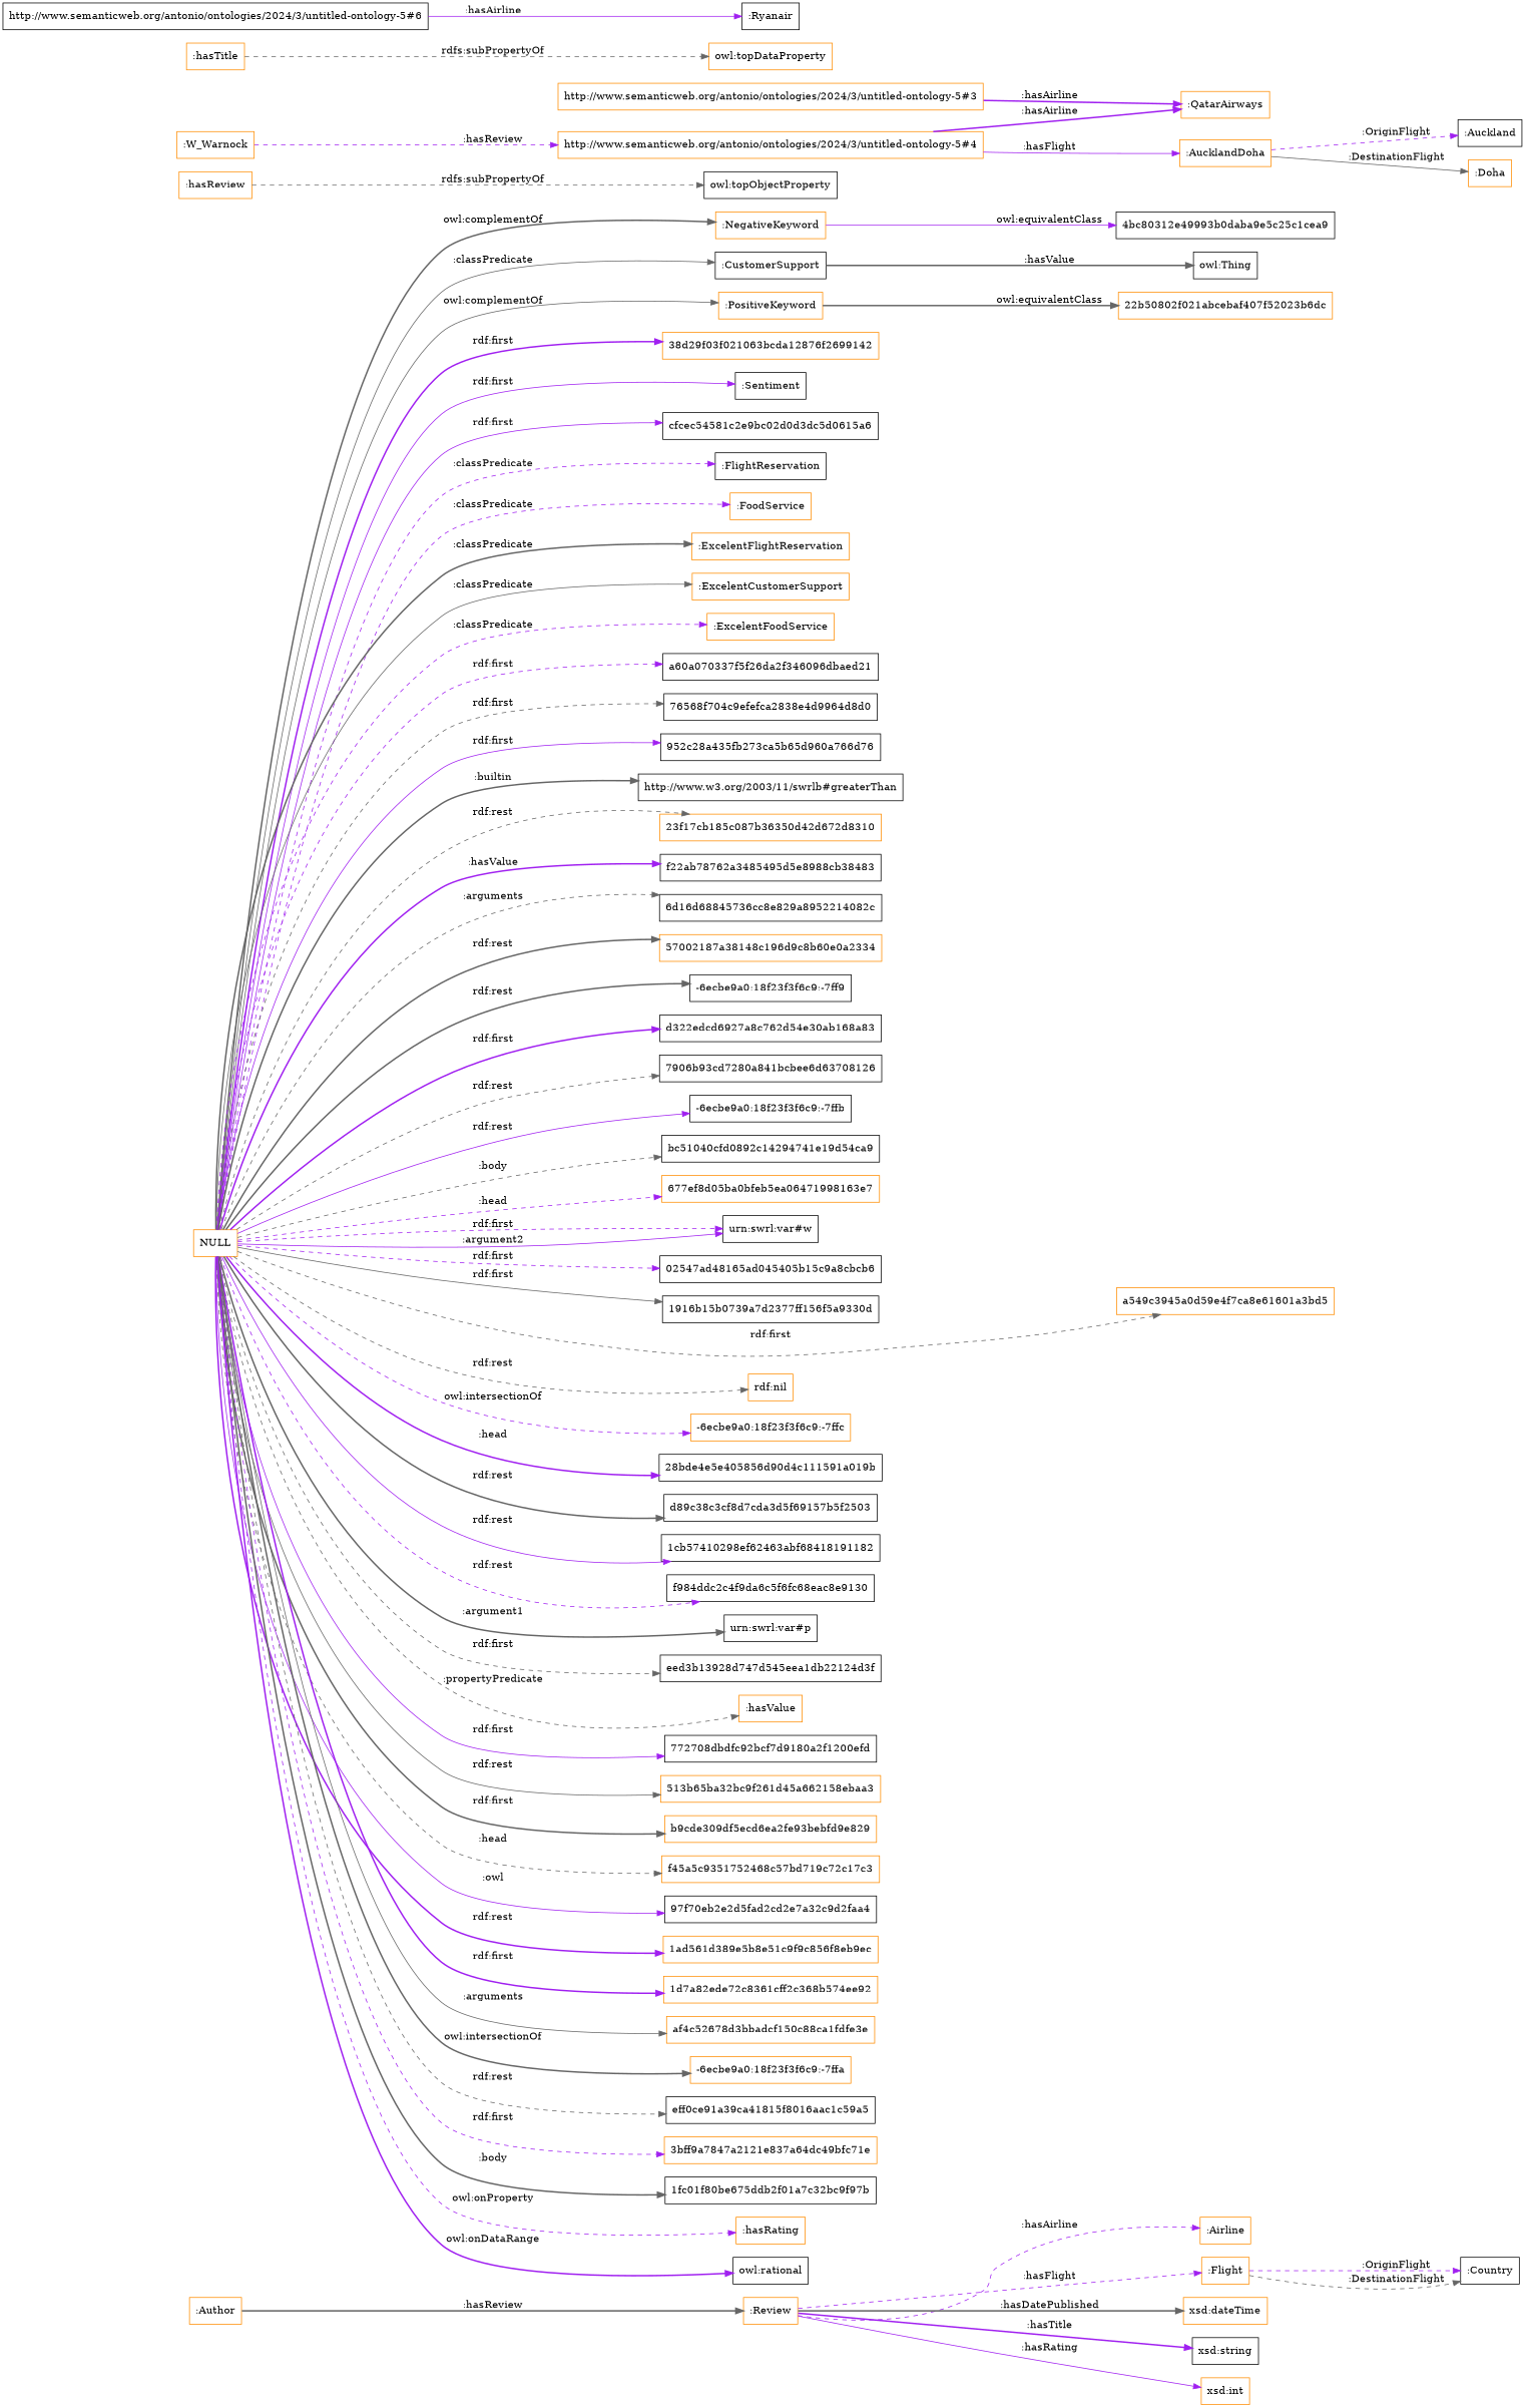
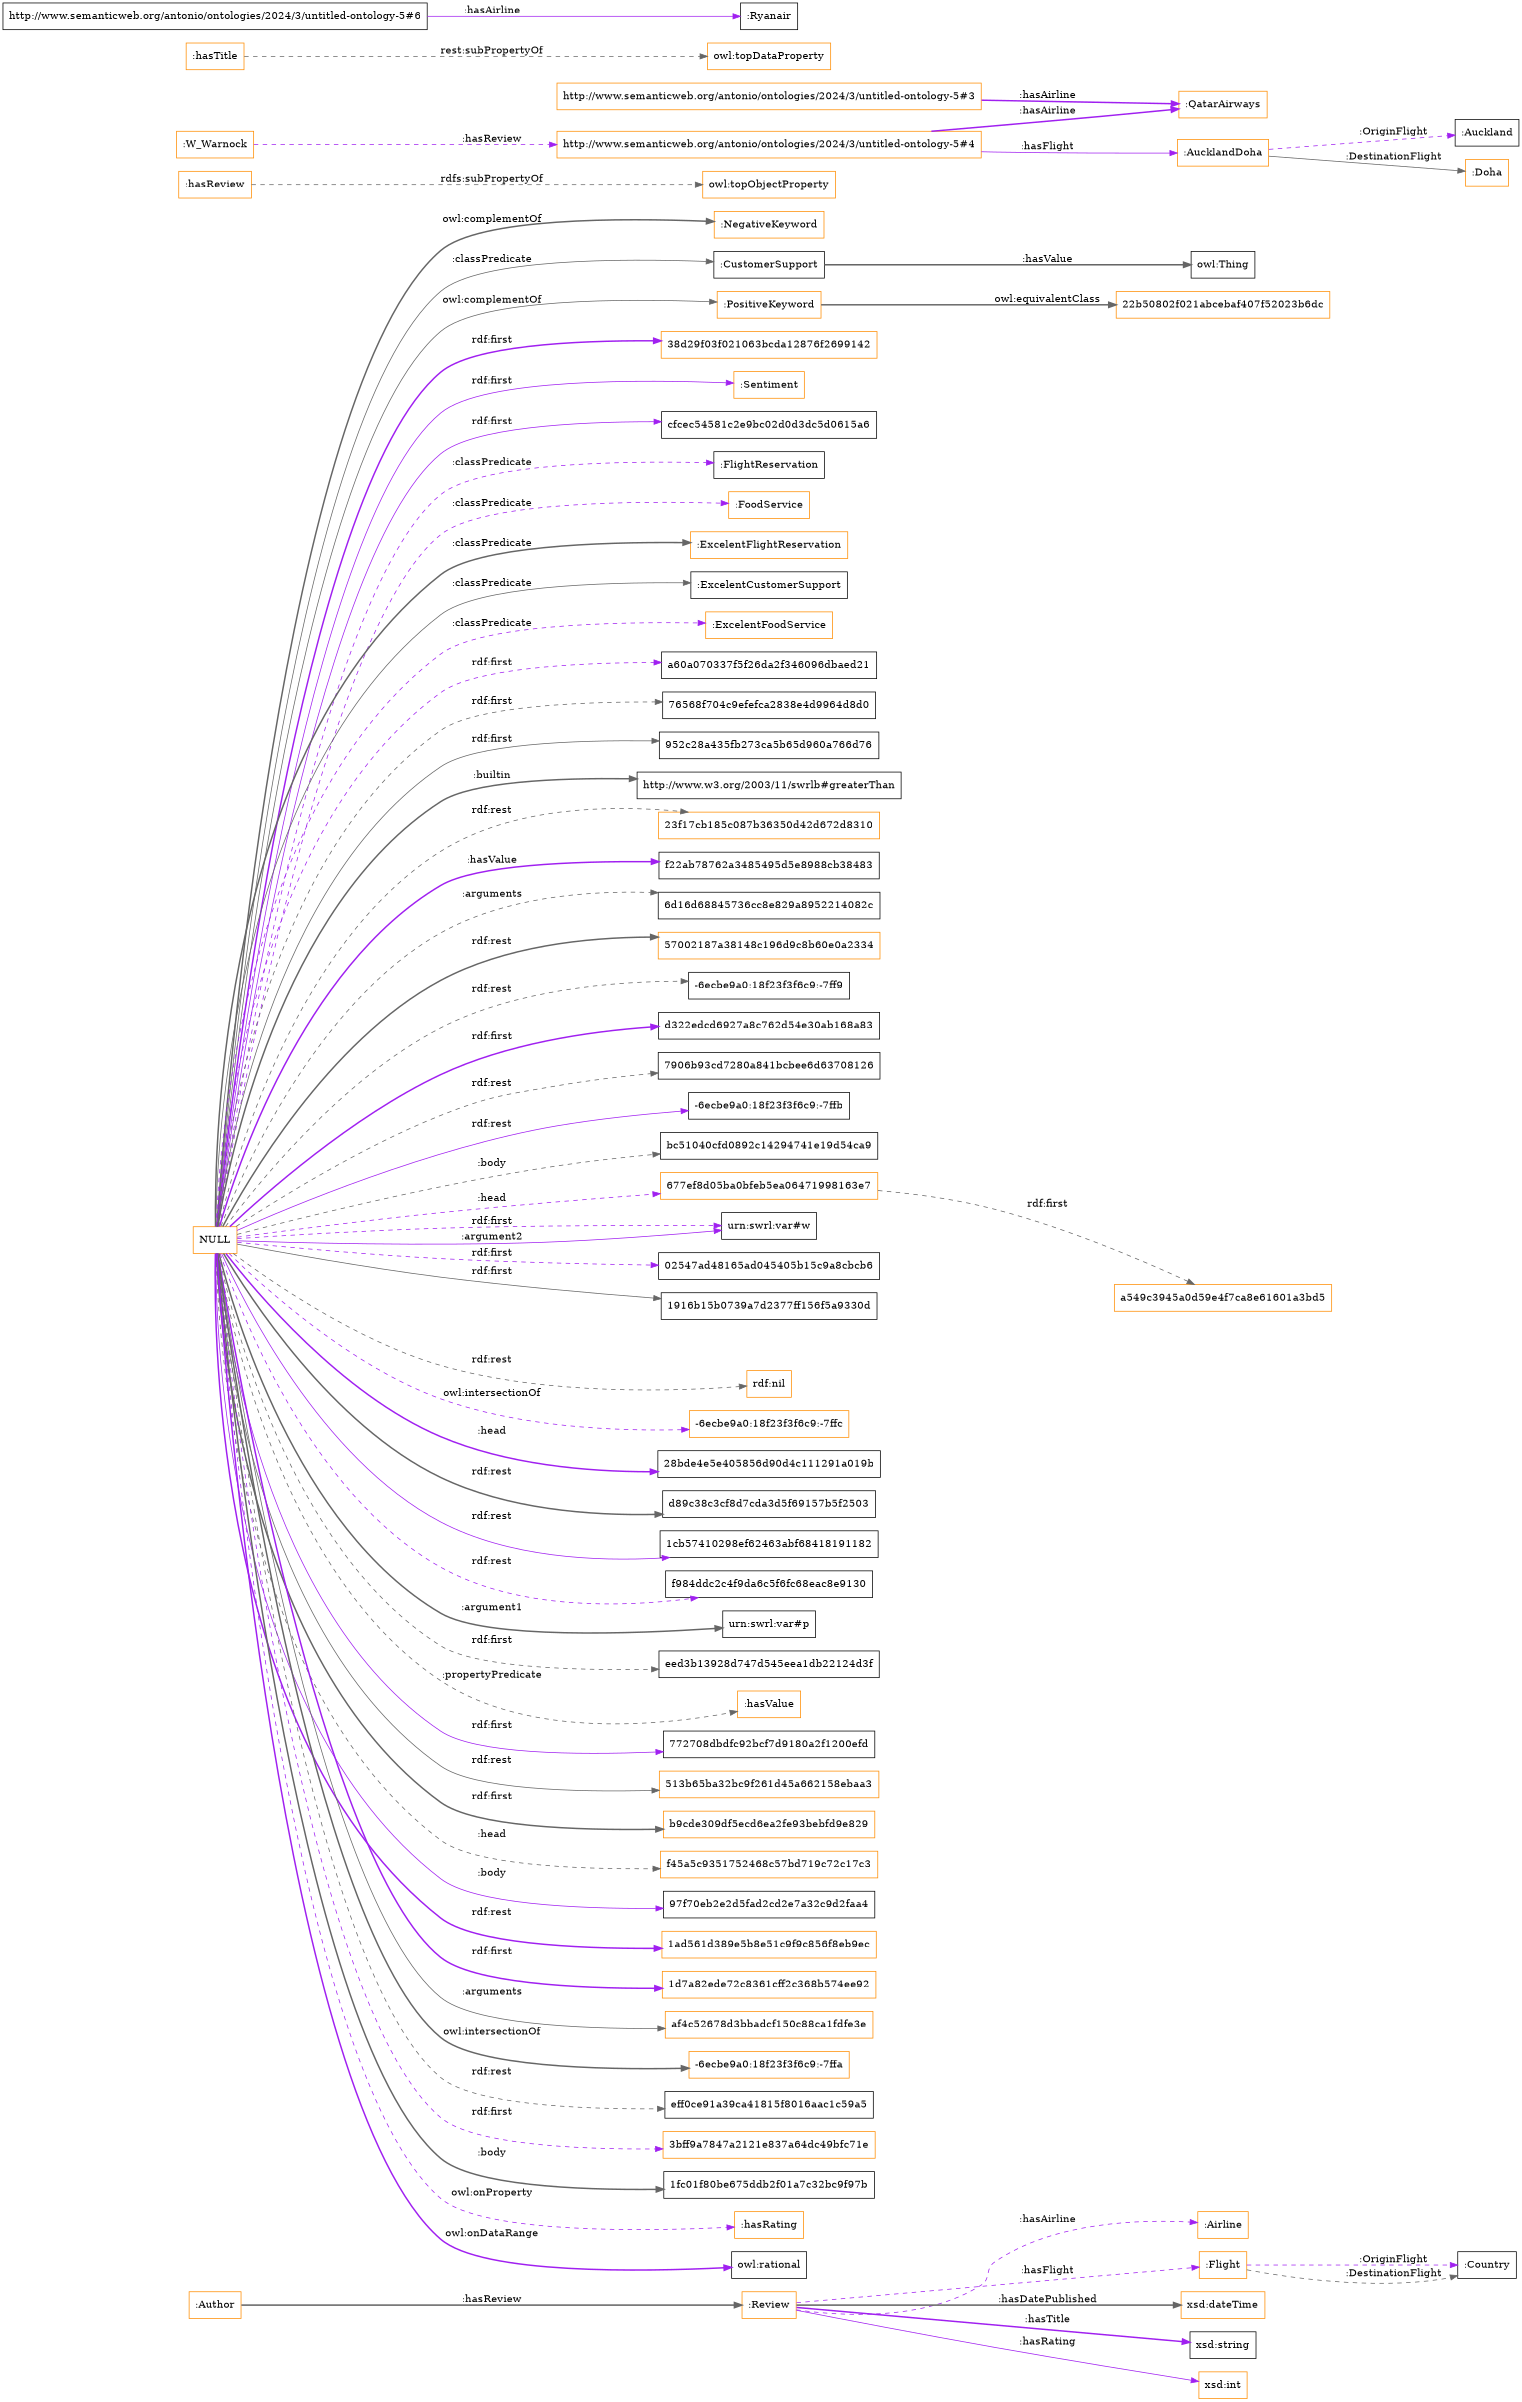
  digraph {
    rankdir=LR
    node [color=darkorange shape=rectangle]
    edge [color=purple style=dashed]
    ":Review"
    ":Airline"
    ":Flight"
    "xsd:dateTime"
    "xsd:string" [color=black]
    "xsd:int"
    ":Country" [color=black]
-   "4bc80312e49993b0daba9e5c25c1cea9" [color=black]
    ":NegativeKeyword"
    ":CustomerSupport" [color=black]
    "owl:Thing" [color=black]
    ":PositiveKeyword"
    "22b50802f021abcebaf407f52023b6dc"
    ":Author"
    NULL
    "38d29f03f021063bcda12876f2699142"
-   ":Sentiment" [color=black]
+   ":Sentiment"
    cfcec54581c2e9bc02d0d3dc5d0615a6 [color=black]
    ":FlightReservation" [color=black]
    ":FoodService"
    ":ExcelentFlightReservation"
-   ":ExcelentCustomerSupport"
+   ":ExcelentCustomerSupport" [color=black]
    ":ExcelentFoodService"
    a60a070337f5f26da2f346096dbaed21 [color=black]
    "76568f704c9efefca2838e4d9964d8d0" [color=black]
    "952c28a435fb273ca5b65d960a766d76" [color=black]
    "http://www.w3.org/2003/11/swrlb#greaterThan" [color=black]
    "23f17cb185c087b36350d42d672d8310"
    f22ab78762a3485495d5e8988cb38483 [color=black]
    "6d16d68845736cc8e829a8952214082c" [color=black]
    "57002187a38148c196d9c8b60e0a2334"
    "-6ecbe9a0:18f23f3f6c9:-7ff9" [color=black]
    d322edcd6927a8c762d54e30ab168a83 [color=black]
    "7906b93cd7280a841bcbee6d63708126" [color=black]
    "-6ecbe9a0:18f23f3f6c9:-7ffb" [color=black]
    bc51040cfd0892c14294741e19d54ca9 [color=black]
    "677ef8d05ba0bfeb5ea06471998163e7"
    "urn:swrl:var#w" [color=black]
    "02547ad48165ad045405b15c9a8cbcb6" [color=black]
    "1916b15b0739a7d2377ff156f5a9330d" [color=black]
    a549c3945a0d59e4f7ca8e61601a3bd5
    "rdf:nil"
    "-6ecbe9a0:18f23f3f6c9:-7ffc"
-   "28bde4e5e405856d90d4c111291a019b" [color=black label="28bde4e5e405856d90d4c111591a019b"]
+   "28bde4e5e405856d90d4c111291a019b" [color=black]
    d89c38c3cf8d7cda3d5f69157b5f2503 [color=black]
    "1cb57410298ef62463abf68418191182" [color=black]
    f984ddc2c4f9da6c5f6fc68eac8e9130 [color=black]
    "urn:swrl:var#p" [color=black]
    eed3b13928d747d545eea1db22124d3f [color=black]
    ":hasValue"
    "772708dbdfc92bcf7d9180a2f1200efd" [color=black]
    "513b65ba32bc9f261d45a662158ebaa3"
    n53 [label=b9cde309df5ecd6ea2fe93bebfd9e829]
    f45a5c9351752468c57bd719c72c17c3
    "97f70eb2e2d5fad2cd2e7a32c9d2faa4" [color=black]
    "1ad561d389e5b8e51c9f9c856f8eb9ec"
    "1d7a82ede72c8361cff2c368b574ee92"
    af4c52678d3bbadcf150c88ca1fdfe3e
    "-6ecbe9a0:18f23f3f6c9:-7ffa"
    eff0ce91a39ca41815f8016aac1c59a5 [color=black]
    "3bff9a7847a2121e837a64dc49bfc71e"
    "1fc01f80be675ddb2f01a7c32bc9f97b" [color=black]
    ":hasRating"
    "owl:rational" [color=black]
    ":hasReview"
-   "owl:topObjectProperty" [color=black]
+   "owl:topObjectProperty"
    "http://www.semanticweb.org/antonio/ontologies/2024/3/untitled-ontology-5#4"
    ":AucklandDoha"
    ":QatarAirways"
    ":Auckland" [color=black]
    ":Doha"
    "http://www.semanticweb.org/antonio/ontologies/2024/3/untitled-ontology-5#3"
    ":W_Warnock"
    ":hasTitle"
    "owl:topDataProperty"
    "http://www.semanticweb.org/antonio/ontologies/2024/3/untitled-ontology-5#6" [color=black]
    ":Ryanair" [color=black]
    ":Review" -> ":Airline" [label=":hasAirline"]
    ":Review" -> ":Flight" [label=":hasFlight"]
    ":Review" -> "xsd:dateTime" [color=gray40 label=":hasDatePublished" style=bold]
    ":Review" -> "xsd:string" [label=":hasTitle" style=bold]
    ":Review" -> "xsd:int" [label=":hasRating" style=solid]
    ":Flight" -> ":Country" [label=":OriginFlight"]
    ":Flight" -> ":Country" [color=gray40 label=":DestinationFlight"]
-   ":NegativeKeyword" -> "4bc80312e49993b0daba9e5c25c1cea9" [label="owl:equivalentClass" style=solid]
    ":CustomerSupport" -> "owl:Thing" [color=gray40 label=":hasValue" style=bold]
    ":PositiveKeyword" -> "22b50802f021abcebaf407f52023b6dc" [color=gray40 label="owl:equivalentClass" style=bold]
    ":Author" -> ":Review" [color=gray40 label=":hasReview" style=bold]
    NULL -> ":NegativeKeyword" [color=gray40 label="owl:complementOf" style=bold]
    NULL -> ":CustomerSupport" [color=gray40 label=":classPredicate" style=solid]
    NULL -> ":PositiveKeyword" [color=gray40 label="owl:complementOf" style=solid]
    NULL -> "38d29f03f021063bcda12876f2699142" [label="rdf:first" style=bold]
    NULL -> ":Sentiment" [label="rdf:first" style=solid]
    NULL -> cfcec54581c2e9bc02d0d3dc5d0615a6 [label="rdf:first" style=solid]
    NULL -> ":FlightReservation" [label=":classPredicate"]
    NULL -> ":FoodService" [label=":classPredicate"]
    NULL -> ":ExcelentFlightReservation" [color=gray40 label=":classPredicate" style=bold]
    NULL -> ":ExcelentCustomerSupport" [color=gray40 label=":classPredicate" style=solid]
    NULL -> ":ExcelentFoodService" [label=":classPredicate"]
    NULL -> a60a070337f5f26da2f346096dbaed21 [label="rdf:first"]
    NULL -> "76568f704c9efefca2838e4d9964d8d0" [color=gray40 label="rdf:first"]
-   NULL -> "952c28a435fb273ca5b65d960a766d76" [label="rdf:first" style=solid]
+   NULL -> "952c28a435fb273ca5b65d960a766d76" [color=gray40 label="rdf:first" style=solid]
    NULL -> "http://www.w3.org/2003/11/swrlb#greaterThan" [color=gray40 label=":builtin" style=bold]
    NULL -> "23f17cb185c087b36350d42d672d8310" [color=gray40 label="rdf:rest"]
    NULL -> f22ab78762a3485495d5e8988cb38483 [label=":hasValue" style=bold]
    NULL -> "6d16d68845736cc8e829a8952214082c" [color=gray40 label=":arguments"]
    NULL -> "57002187a38148c196d9c8b60e0a2334" [color=gray40 label="rdf:rest" style=bold]
-   NULL -> "-6ecbe9a0:18f23f3f6c9:-7ff9" [color=gray40 label="rdf:rest" style=bold]
+   NULL -> "-6ecbe9a0:18f23f3f6c9:-7ff9" [color=gray40 label="rdf:rest"]
    NULL -> d322edcd6927a8c762d54e30ab168a83 [label="rdf:first" style=bold]
    NULL -> "7906b93cd7280a841bcbee6d63708126" [color=gray40 label="rdf:rest"]
    NULL -> "-6ecbe9a0:18f23f3f6c9:-7ffb" [label="rdf:rest" style=solid]
    NULL -> bc51040cfd0892c14294741e19d54ca9 [color=gray40 label=":body"]
    NULL -> "677ef8d05ba0bfeb5ea06471998163e7" [label=":head"]
    NULL -> "urn:swrl:var#w" [label="rdf:first"]
    NULL -> "urn:swrl:var#w" [label=":argument2" style=solid]
    NULL -> "02547ad48165ad045405b15c9a8cbcb6" [label="rdf:first"]
    NULL -> "1916b15b0739a7d2377ff156f5a9330d" [color=gray40 label="rdf:first" style=solid]
-   NULL -> a549c3945a0d59e4f7ca8e61601a3bd5 [color=gray40 label="rdf:first"]
+   "677ef8d05ba0bfeb5ea06471998163e7" -> a549c3945a0d59e4f7ca8e61601a3bd5 [color=gray40 label="rdf:first"]
    NULL -> "rdf:nil" [color=gray40 label="rdf:rest"]
    NULL -> "-6ecbe9a0:18f23f3f6c9:-7ffc" [label="owl:intersectionOf"]
    NULL -> "28bde4e5e405856d90d4c111291a019b" [label=":head" style=bold]
    NULL -> d89c38c3cf8d7cda3d5f69157b5f2503 [color=gray40 label="rdf:rest" style=bold]
    NULL -> "1cb57410298ef62463abf68418191182" [label="rdf:rest" style=solid]
    NULL -> f984ddc2c4f9da6c5f6fc68eac8e9130 [label="rdf:rest"]
    NULL -> "urn:swrl:var#p" [color=gray40 label=":argument1" style=bold]
    NULL -> eed3b13928d747d545eea1db22124d3f [color=gray40 label="rdf:first"]
    NULL -> ":hasValue" [color=gray40 label=":propertyPredicate"]
    NULL -> "772708dbdfc92bcf7d9180a2f1200efd" [label="rdf:first" style=solid]
    NULL -> "513b65ba32bc9f261d45a662158ebaa3" [color=gray40 label="rdf:rest" style=solid]
    NULL -> n53 [color=gray40 label="rdf:first" style=bold]
    NULL -> f45a5c9351752468c57bd719c72c17c3 [color=gray40 label=":head"]
-   NULL -> "97f70eb2e2d5fad2cd2e7a32c9d2faa4" [label=":owl" style=solid]
+   NULL -> "97f70eb2e2d5fad2cd2e7a32c9d2faa4" [label=":body" style=solid]
    NULL -> "1ad561d389e5b8e51c9f9c856f8eb9ec" [label="rdf:rest" style=bold]
    NULL -> "1d7a82ede72c8361cff2c368b574ee92" [label="rdf:first" style=bold]
    NULL -> af4c52678d3bbadcf150c88ca1fdfe3e [color=gray40 label=":arguments" style=solid]
    NULL -> "-6ecbe9a0:18f23f3f6c9:-7ffa" [color=gray40 label="owl:intersectionOf" style=bold]
    NULL -> eff0ce91a39ca41815f8016aac1c59a5 [color=gray40 label="rdf:rest"]
    NULL -> "3bff9a7847a2121e837a64dc49bfc71e" [label="rdf:first"]
    NULL -> "1fc01f80be675ddb2f01a7c32bc9f97b" [color=gray40 label=":body" style=bold]
    NULL -> ":hasRating" [label="owl:onProperty"]
    NULL -> "owl:rational" [label="owl:onDataRange" style=bold]
    ":hasReview" -> "owl:topObjectProperty" [color=gray40 label="rdfs:subPropertyOf"]
    "http://www.semanticweb.org/antonio/ontologies/2024/3/untitled-ontology-5#4" -> ":AucklandDoha" [label=":hasFlight" style=solid]
    "http://www.semanticweb.org/antonio/ontologies/2024/3/untitled-ontology-5#4" -> ":QatarAirways" [label=":hasAirline" style=bold]
    ":AucklandDoha" -> ":Auckland" [label=":OriginFlight"]
    ":AucklandDoha" -> ":Doha" [color=gray40 label=":DestinationFlight" style=solid]
    "http://www.semanticweb.org/antonio/ontologies/2024/3/untitled-ontology-5#3" -> ":QatarAirways" [label=":hasAirline" style=bold]
    ":W_Warnock" -> "http://www.semanticweb.org/antonio/ontologies/2024/3/untitled-ontology-5#4" [label=":hasReview"]
-   ":hasTitle" -> "owl:topDataProperty" [color=gray40 label="rdfs:subPropertyOf"]
+   ":hasTitle" -> "owl:topDataProperty" [color=gray40 label="rest:subPropertyOf"]
    "http://www.semanticweb.org/antonio/ontologies/2024/3/untitled-ontology-5#6" -> ":Ryanair" [label=":hasAirline" style=solid]
  }
